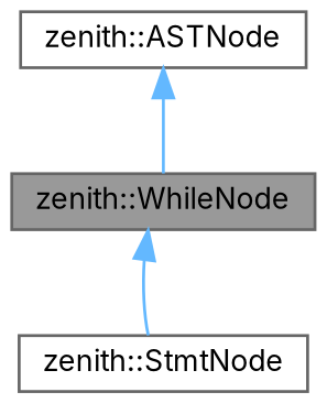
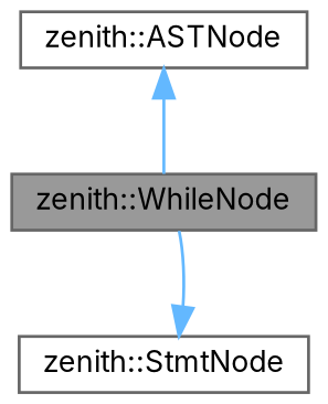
  digraph {
    fontname=Inter
    node [color=gray40 fillcolor=white fontname=Inter fontsize=10 shape=box style=filled]
    edge [color=steelblue1 dir=back fontname=Inter fontsize=10 labelfontname=Helvetica labelfontsize=10 style=solid]
    n1 [fillcolor=grey60 fontcolor=black height=0.2 label="zenith::WhileNode" width=0.4]
    n2 [height=0.2 label="zenith::StmtNode" width=0.4]
    n3 [height=0.2 label="zenith::ASTNode" width=0.4]
-   n1 -> n2
+   n2 -> n1
    n3 -> n1
  }
